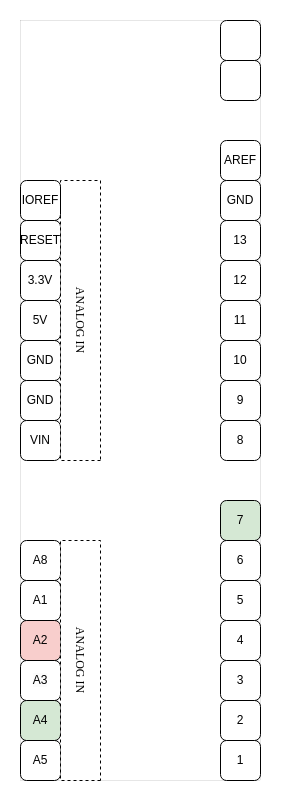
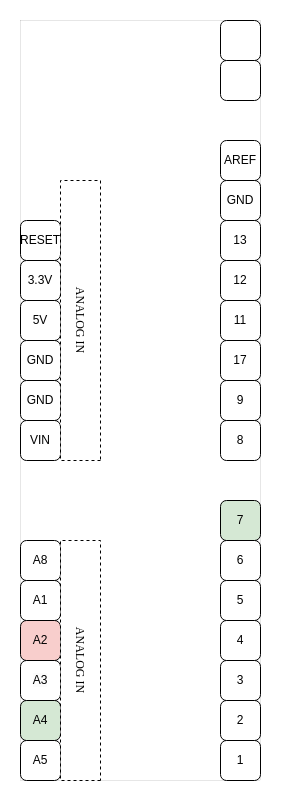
  <mxCell id="0" />
  <mxCell id="1" parent="0" />
  <mxCell id="2" value="" style="rounded=0;whiteSpace=wrap;html=1;strokeWidth=0.1;" vertex="1" parent="1"><mxGeometry x="20" y="20" width="240" height="760" as="geometry" /></mxCell>
  <mxCell id="3" value="1" style="rounded=1;whiteSpace=wrap;html=1;" vertex="1" parent="1"><mxGeometry x="220" y="740" width="40" height="40" as="geometry" /></mxCell>
  <mxCell id="4" value="2" style="rounded=1;whiteSpace=wrap;html=1;" vertex="1" parent="1"><mxGeometry x="220" y="700" width="40" height="40" as="geometry" /></mxCell>
  <mxCell id="5" value="3" style="rounded=1;whiteSpace=wrap;html=1;" vertex="1" parent="1"><mxGeometry x="220" y="660" width="40" height="40" as="geometry" /></mxCell>
  <mxCell id="6" value="4" style="rounded=1;whiteSpace=wrap;html=1;" vertex="1" parent="1"><mxGeometry x="220" y="620" width="40" height="40" as="geometry" /></mxCell>
  <mxCell id="7" value="5" style="rounded=1;whiteSpace=wrap;html=1;" vertex="1" parent="1"><mxGeometry x="220" y="580" width="40" height="40" as="geometry" /></mxCell>
  <mxCell id="8" value="6" style="rounded=1;whiteSpace=wrap;html=1;" vertex="1" parent="1"><mxGeometry x="220" y="540" width="40" height="40" as="geometry" /></mxCell>
  <mxCell id="9" value="7" style="rounded=1;whiteSpace=wrap;html=1;fillColor=#d5e8d4;" vertex="1" parent="1"><mxGeometry x="220" y="500" width="40" height="40" as="geometry" /></mxCell>
  <mxCell id="10" value="8" style="rounded=1;whiteSpace=wrap;html=1;" vertex="1" parent="1"><mxGeometry x="220" y="420" width="40" height="40" as="geometry" /></mxCell>
  <mxCell id="11" value="9" style="rounded=1;whiteSpace=wrap;html=1;" vertex="1" parent="1"><mxGeometry x="220" y="380" width="40" height="40" as="geometry" /></mxCell>
- <mxCell id="12" value="10" style="rounded=1;whiteSpace=wrap;html=1;" vertex="1" parent="1"><mxGeometry x="220" y="340" width="40" height="40" as="geometry" /></mxCell>
+ <mxCell id="12" value="17" style="rounded=1;whiteSpace=wrap;html=1;" vertex="1" parent="1"><mxGeometry x="220" y="340" width="40" height="40" as="geometry" /></mxCell>
  <mxCell id="13" value="11" style="rounded=1;whiteSpace=wrap;html=1;" vertex="1" parent="1"><mxGeometry x="220" y="300" width="40" height="40" as="geometry" /></mxCell>
  <mxCell id="14" value="12" style="rounded=1;whiteSpace=wrap;html=1;" vertex="1" parent="1"><mxGeometry x="220" y="260" width="40" height="40" as="geometry" /></mxCell>
  <mxCell id="15" value="13" style="rounded=1;whiteSpace=wrap;html=1;" vertex="1" parent="1"><mxGeometry x="220" y="220" width="40" height="40" as="geometry" /></mxCell>
  <mxCell id="16" value="GND" style="rounded=1;whiteSpace=wrap;html=1;" vertex="1" parent="1"><mxGeometry x="220" y="180" width="40" height="40" as="geometry" /></mxCell>
  <mxCell id="17" value="AREF" style="rounded=1;whiteSpace=wrap;html=1;" vertex="1" parent="1"><mxGeometry x="220" y="140" width="40" height="40" as="geometry" /></mxCell>
  <mxCell id="18" value="" style="rounded=1;whiteSpace=wrap;html=1;" vertex="1" parent="1"><mxGeometry x="220" y="60" width="40" height="40" as="geometry" /></mxCell>
  <mxCell id="19" value="" style="rounded=1;whiteSpace=wrap;html=1;" vertex="1" parent="1"><mxGeometry x="220" y="20" width="40" height="40" as="geometry" /></mxCell>
  <mxCell id="20" value="A5" style="rounded=1;whiteSpace=wrap;html=1;" vertex="1" parent="1"><mxGeometry x="20" y="740" width="40" height="40" as="geometry" /></mxCell>
  <mxCell id="21" value="A4" style="rounded=1;whiteSpace=wrap;html=1;fillColor=#d5e8d4;" vertex="1" parent="1"><mxGeometry x="20" y="700" width="40" height="40" as="geometry" /></mxCell>
  <mxCell id="22" value="&lt;span style=&quot;color: rgb(0, 0, 0); font-family: Helvetica; font-size: 12px; font-style: normal; font-variant-ligatures: normal; font-variant-caps: normal; font-weight: 400; letter-spacing: normal; orphans: 2; text-align: center; text-indent: 0px; text-transform: none; widows: 2; word-spacing: 0px; -webkit-text-stroke-width: 0px; background-color: rgb(251, 251, 251); text-decoration-thickness: initial; text-decoration-style: initial; text-decoration-color: initial; float: none; display: inline !important;&quot;&gt;A3&lt;/span&gt;" style="rounded=1;whiteSpace=wrap;html=1;" vertex="1" parent="1"><mxGeometry x="20" y="660" width="40" height="40" as="geometry" /></mxCell>
  <mxCell id="23" value="A2" style="rounded=1;whiteSpace=wrap;html=1;fillColor=#f8cecc;" vertex="1" parent="1"><mxGeometry x="20" y="620" width="40" height="40" as="geometry" /></mxCell>
  <mxCell id="24" value="A1" style="rounded=1;whiteSpace=wrap;html=1;" vertex="1" parent="1"><mxGeometry x="20" y="580" width="40" height="40" as="geometry" /></mxCell>
  <mxCell id="25" value="A8" style="rounded=1;whiteSpace=wrap;html=1;" vertex="1" parent="1"><mxGeometry x="20" y="540" width="40" height="40" as="geometry" /></mxCell>
  <mxCell id="26" value="ANALOG IN" style="rounded=0;whiteSpace=wrap;html=1;strokeWidth=1;horizontal=0;rotation=-180;fontFamily=Lucida Console;strokeColor=#000000;dashed=1;" vertex="1" parent="1"><mxGeometry x="60" y="540" width="40" height="240" as="geometry" /></mxCell>
  <mxCell id="27" value="VIN" style="rounded=1;whiteSpace=wrap;html=1;" vertex="1" parent="1"><mxGeometry x="20" y="420" width="40" height="40" as="geometry" /></mxCell>
  <mxCell id="28" value="GND" style="rounded=1;whiteSpace=wrap;html=1;" vertex="1" parent="1"><mxGeometry x="20" y="380" width="40" height="40" as="geometry" /></mxCell>
  <mxCell id="29" value="GND" style="rounded=1;whiteSpace=wrap;html=1;" vertex="1" parent="1"><mxGeometry x="20" y="340" width="40" height="40" as="geometry" /></mxCell>
  <mxCell id="30" value="5V" style="rounded=1;whiteSpace=wrap;html=1;" vertex="1" parent="1"><mxGeometry x="20" y="300" width="40" height="40" as="geometry" /></mxCell>
  <mxCell id="31" value="3.3V" style="rounded=1;whiteSpace=wrap;html=1;" vertex="1" parent="1"><mxGeometry x="20" y="260" width="40" height="40" as="geometry" /></mxCell>
  <mxCell id="32" value="RESET" style="rounded=1;whiteSpace=wrap;html=1;" vertex="1" parent="1"><mxGeometry x="20" y="220" width="40" height="40" as="geometry" /></mxCell>
  <mxCell id="33" value="ANALOG IN" style="rounded=0;whiteSpace=wrap;html=1;strokeWidth=1;horizontal=0;rotation=-180;fontFamily=Lucida Console;strokeColor=#000000;dashed=1;" vertex="1" parent="1"><mxGeometry x="60" y="180" width="40" height="280" as="geometry" /></mxCell>
- <mxCell id="34" value="IOREF" style="rounded=1;whiteSpace=wrap;html=1;" vertex="1" parent="1"><mxGeometry x="20" y="180" width="40" height="40" as="geometry" /></mxCell>
